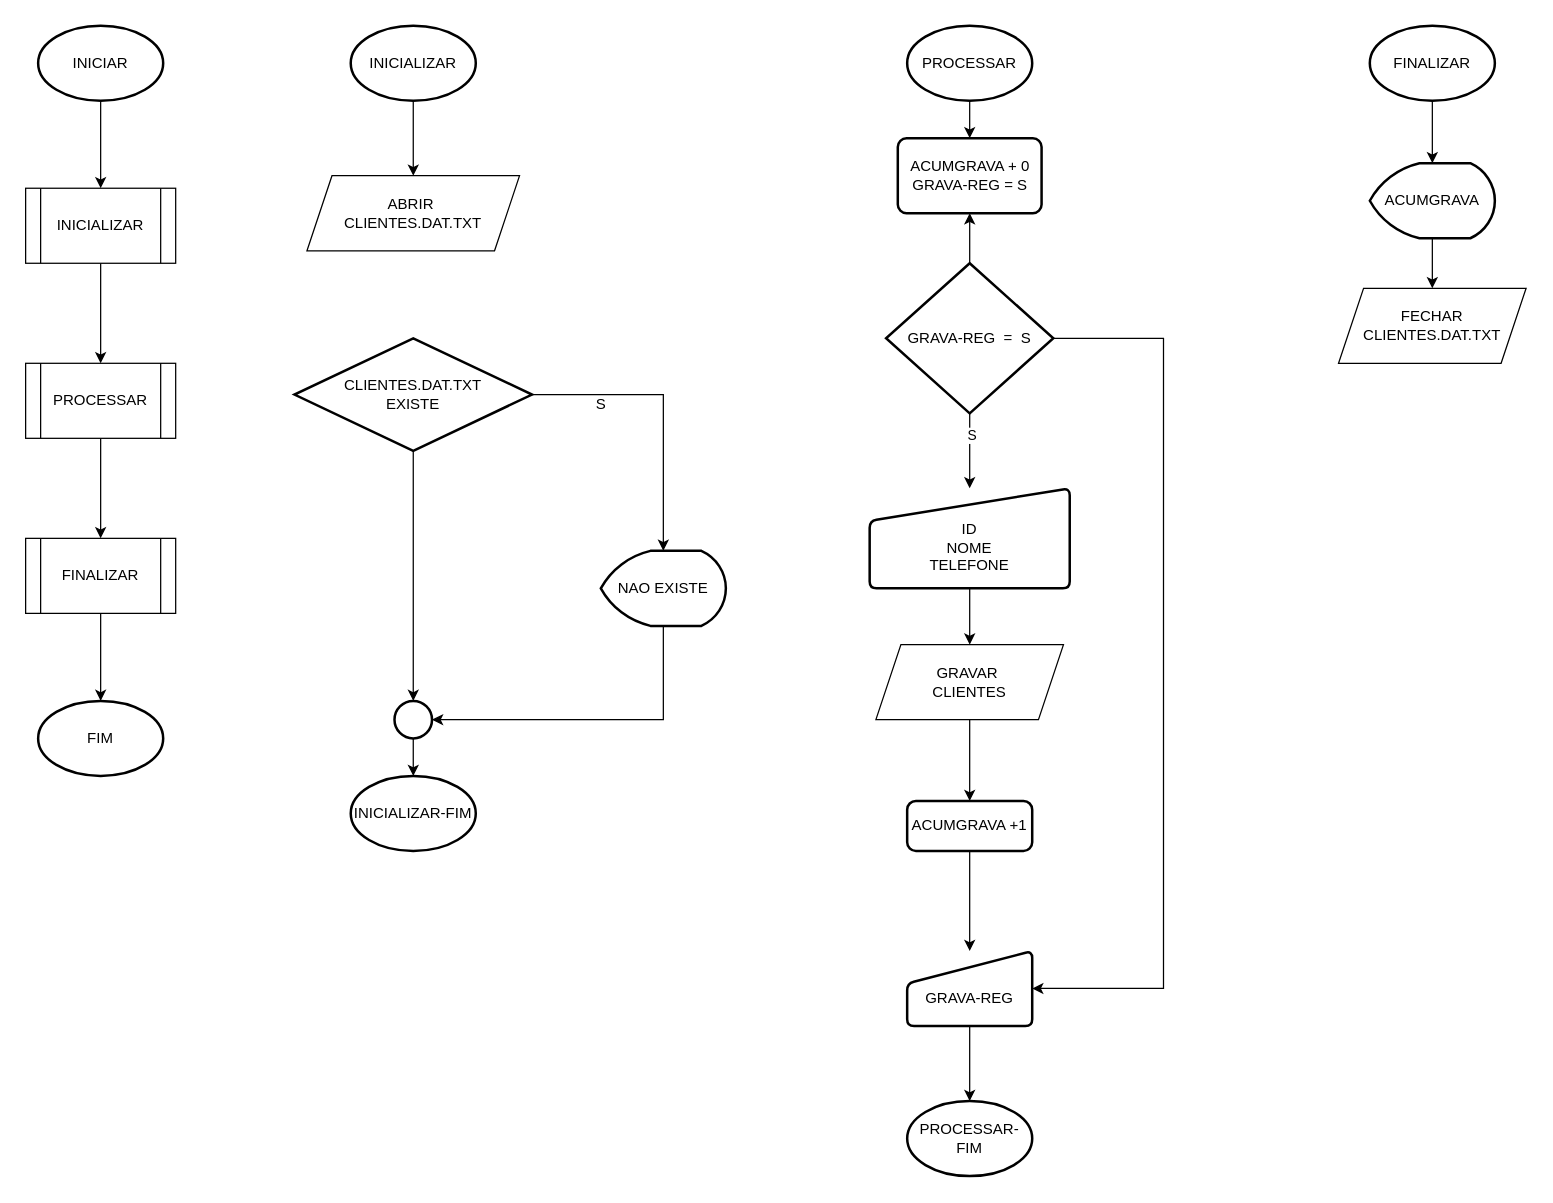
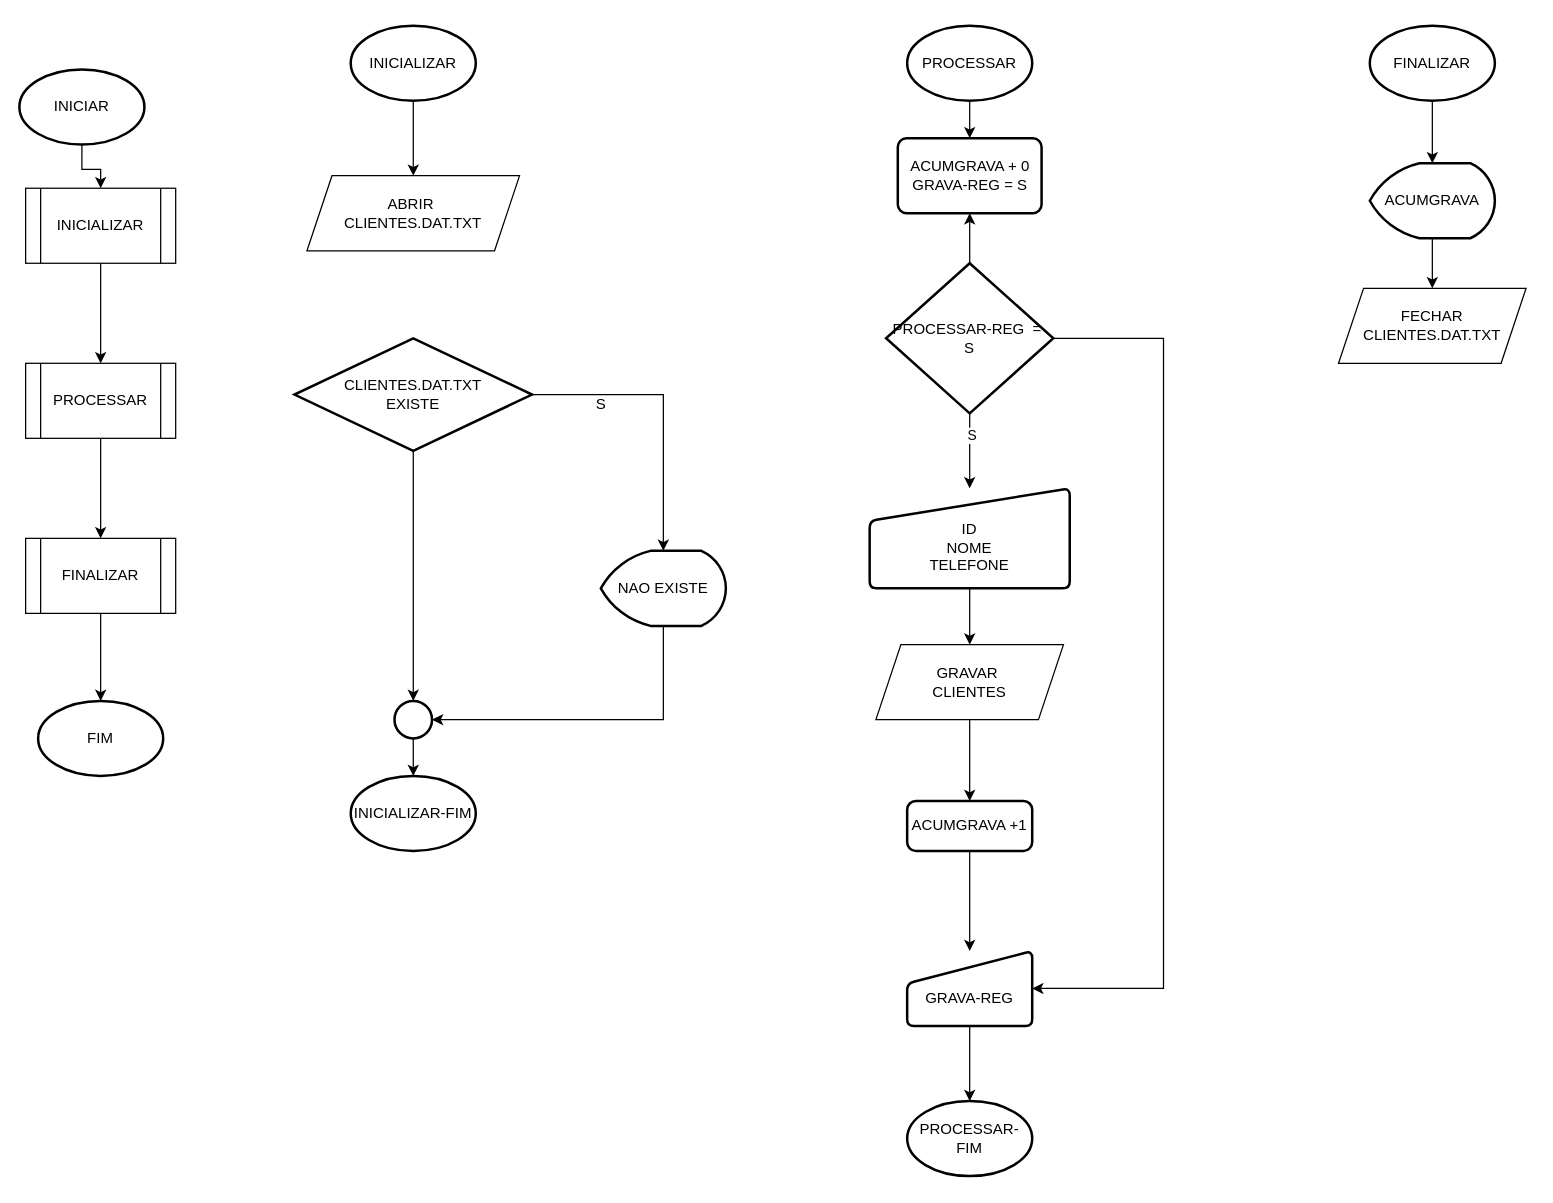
  <mxCell id="0" />
  <mxCell id="1" parent="0" />
  <mxCell id="2" value="" style="edgeStyle=orthogonalEdgeStyle;rounded=0;orthogonalLoop=1;jettySize=auto;html=1;" parent="1" source="3" target="9" edge="1"><mxGeometry relative="1" as="geometry" /></mxCell>
- <mxCell id="3" value="INICIAR" style="strokeWidth=2;html=1;shape=mxgraph.flowchart.start_1;whiteSpace=wrap;" parent="1" vertex="1"><mxGeometry x="30" y="20" width="100" height="60" as="geometry" /></mxCell>
+ <mxCell id="3" value="INICIAR" style="strokeWidth=2;html=1;shape=mxgraph.flowchart.start_1;whiteSpace=wrap;" parent="1" vertex="1"><mxGeometry x="15" y="55" width="100" height="60" as="geometry" /></mxCell>
  <mxCell id="4" value="" style="edgeStyle=orthogonalEdgeStyle;rounded=0;orthogonalLoop=1;jettySize=auto;html=1;" parent="1" source="5" target="7" edge="1"><mxGeometry relative="1" as="geometry" /></mxCell>
  <mxCell id="5" value="PROCESSAR" style="shape=process;whiteSpace=wrap;html=1;backgroundOutline=1;" parent="1" vertex="1"><mxGeometry x="20" y="290" width="120" height="60" as="geometry" /></mxCell>
  <mxCell id="6" value="" style="edgeStyle=orthogonalEdgeStyle;rounded=0;orthogonalLoop=1;jettySize=auto;html=1;" parent="1" source="7" target="10" edge="1"><mxGeometry relative="1" as="geometry" /></mxCell>
  <mxCell id="7" value="FINALIZAR" style="shape=process;whiteSpace=wrap;html=1;backgroundOutline=1;" parent="1" vertex="1"><mxGeometry x="20" y="430" width="120" height="60" as="geometry" /></mxCell>
  <mxCell id="8" value="" style="edgeStyle=orthogonalEdgeStyle;rounded=0;orthogonalLoop=1;jettySize=auto;html=1;" parent="1" source="9" target="5" edge="1"><mxGeometry relative="1" as="geometry" /></mxCell>
  <mxCell id="9" value="INICIALIZAR" style="shape=process;whiteSpace=wrap;html=1;backgroundOutline=1;" parent="1" vertex="1"><mxGeometry x="20" y="150" width="120" height="60" as="geometry" /></mxCell>
  <mxCell id="10" value="FIM" style="strokeWidth=2;html=1;shape=mxgraph.flowchart.start_1;whiteSpace=wrap;" parent="1" vertex="1"><mxGeometry x="30" y="560" width="100" height="60" as="geometry" /></mxCell>
  <mxCell id="11" value="" style="edgeStyle=orthogonalEdgeStyle;rounded=0;orthogonalLoop=1;jettySize=auto;html=1;" parent="1" source="12" target="14" edge="1"><mxGeometry relative="1" as="geometry" /></mxCell>
  <mxCell id="12" value="INICIALIZAR" style="strokeWidth=2;html=1;shape=mxgraph.flowchart.start_1;whiteSpace=wrap;" parent="1" vertex="1"><mxGeometry x="280" y="20" width="100" height="60" as="geometry" /></mxCell>
  <mxCell id="13" value="INICIALIZAR-FIM" style="strokeWidth=2;html=1;shape=mxgraph.flowchart.start_1;whiteSpace=wrap;" parent="1" vertex="1"><mxGeometry x="280" y="620" width="100" height="60" as="geometry" /></mxCell>
  <mxCell id="14" value="ABRIR&amp;nbsp;&lt;br&gt;CLIENTES.DAT.TXT" style="shape=parallelogram;perimeter=parallelogramPerimeter;whiteSpace=wrap;html=1;fixedSize=1;" parent="1" vertex="1"><mxGeometry x="245" y="140" width="170" height="60" as="geometry" /></mxCell>
  <mxCell id="15" value="CLIENTES.DAT.TXT&lt;div&gt;EXISTE&lt;/div&gt;" style="strokeWidth=2;html=1;shape=mxgraph.flowchart.decision;whiteSpace=wrap;" parent="1" vertex="1"><mxGeometry x="235" y="270" width="190" height="90" as="geometry" /></mxCell>
  <mxCell id="16" value="" style="edgeStyle=orthogonalEdgeStyle;rounded=0;orthogonalLoop=1;jettySize=auto;html=1;" parent="1" source="17" target="13" edge="1"><mxGeometry relative="1" as="geometry" /></mxCell>
  <mxCell id="17" value="" style="strokeWidth=2;html=1;shape=mxgraph.flowchart.start_2;whiteSpace=wrap;" parent="1" vertex="1"><mxGeometry x="315" y="560" width="30" height="30" as="geometry" /></mxCell>
  <mxCell id="18" style="edgeStyle=orthogonalEdgeStyle;rounded=0;orthogonalLoop=1;jettySize=auto;html=1;exitX=0.5;exitY=1;exitDx=0;exitDy=0;exitPerimeter=0;entryX=0.5;entryY=0;entryDx=0;entryDy=0;" edge="1" parent="1" source="19" target="38"><mxGeometry relative="1" as="geometry" /></mxCell>
  <mxCell id="19" value="PROCESSAR" style="strokeWidth=2;html=1;shape=mxgraph.flowchart.start_1;whiteSpace=wrap;" parent="1" vertex="1"><mxGeometry x="725" y="20" width="100" height="60" as="geometry" /></mxCell>
  <mxCell id="20" value="" style="edgeStyle=orthogonalEdgeStyle;rounded=0;orthogonalLoop=1;jettySize=auto;html=1;" edge="1" parent="1" source="21" target="42"><mxGeometry relative="1" as="geometry" /></mxCell>
  <mxCell id="21" value="GRAVAR&amp;nbsp;&lt;div&gt;CLIENTES&lt;/div&gt;" style="shape=parallelogram;perimeter=parallelogramPerimeter;whiteSpace=wrap;html=1;fixedSize=1;" parent="1" vertex="1"><mxGeometry x="700" y="515" width="150" height="60" as="geometry" /></mxCell>
  <mxCell id="22" value="PROCESSAR-FIM" style="strokeWidth=2;html=1;shape=mxgraph.flowchart.start_1;whiteSpace=wrap;" parent="1" vertex="1"><mxGeometry x="725.01" y="880" width="100" height="60" as="geometry" /></mxCell>
  <mxCell id="23" value="" style="edgeStyle=orthogonalEdgeStyle;rounded=0;orthogonalLoop=1;jettySize=auto;html=1;" edge="1" parent="1" source="24" target="44"><mxGeometry relative="1" as="geometry" /></mxCell>
  <mxCell id="24" value="FINALIZAR" style="strokeWidth=2;html=1;shape=mxgraph.flowchart.start_1;whiteSpace=wrap;" parent="1" vertex="1"><mxGeometry x="1095" y="20" width="100" height="60" as="geometry" /></mxCell>
  <mxCell id="25" value="FECHAR&lt;div&gt;CLIENTES.DAT.TXT&lt;/div&gt;" style="shape=parallelogram;perimeter=parallelogramPerimeter;whiteSpace=wrap;html=1;fixedSize=1;" parent="1" vertex="1"><mxGeometry x="1070" y="230" width="150" height="60" as="geometry" /></mxCell>
  <mxCell id="26" value="NAO EXISTE" style="strokeWidth=2;html=1;shape=mxgraph.flowchart.display;whiteSpace=wrap;" parent="1" vertex="1"><mxGeometry x="480" y="440" width="100" height="60" as="geometry" /></mxCell>
  <mxCell id="27" value="S" style="text;html=1;align=center;verticalAlign=middle;resizable=0;points=[];autosize=1;strokeColor=none;fillColor=none;" parent="1" vertex="1"><mxGeometry x="465" y="308" width="30" height="30" as="geometry" /></mxCell>
  <mxCell id="28" style="edgeStyle=orthogonalEdgeStyle;rounded=0;orthogonalLoop=1;jettySize=auto;html=1;exitX=0.5;exitY=1;exitDx=0;exitDy=0;exitPerimeter=0;entryX=0.5;entryY=0;entryDx=0;entryDy=0;" parent="1" source="31" target="33" edge="1"><mxGeometry relative="1" as="geometry" /></mxCell>
  <mxCell id="29" value="S" style="edgeLabel;html=1;align=center;verticalAlign=middle;resizable=0;points=[];" parent="28" vertex="1" connectable="0"><mxGeometry x="-0.45" y="1" relative="1" as="geometry"><mxPoint as="offset" /></mxGeometry></mxCell>
  <mxCell id="30" style="edgeStyle=orthogonalEdgeStyle;rounded=0;orthogonalLoop=1;jettySize=auto;html=1;exitX=0.5;exitY=0;exitDx=0;exitDy=0;exitPerimeter=0;entryX=0.5;entryY=1;entryDx=0;entryDy=0;" edge="1" parent="1" source="31" target="38"><mxGeometry relative="1" as="geometry" /></mxCell>
- <mxCell id="31" value="GRAVA-REG&amp;nbsp; =&amp;nbsp; S" style="strokeWidth=2;html=1;shape=mxgraph.flowchart.decision;whiteSpace=wrap;" parent="1" vertex="1"><mxGeometry x="708.14" y="210" width="133.75" height="120" as="geometry" /></mxCell>
+ <mxCell id="31" value="PROCESSAR-REG&amp;nbsp; =&amp;nbsp; S" style="strokeWidth=2;html=1;shape=mxgraph.flowchart.decision;whiteSpace=wrap;" parent="1" vertex="1"><mxGeometry x="708.14" y="210" width="133.75" height="120" as="geometry" /></mxCell>
  <mxCell id="32" value="" style="edgeStyle=orthogonalEdgeStyle;rounded=0;orthogonalLoop=1;jettySize=auto;html=1;" parent="1" source="33" target="21" edge="1"><mxGeometry relative="1" as="geometry" /></mxCell>
  <mxCell id="33" value="&lt;div&gt;&lt;br&gt;&lt;/div&gt;&lt;div&gt;ID&lt;/div&gt;&lt;div&gt;NOME&lt;/div&gt;&lt;div&gt;TELEFONE&lt;/div&gt;" style="html=1;strokeWidth=2;shape=manualInput;whiteSpace=wrap;rounded=1;size=26;arcSize=11;" parent="1" vertex="1"><mxGeometry x="695.01" y="390" width="160" height="80" as="geometry" /></mxCell>
  <mxCell id="34" value="&lt;div&gt;&lt;br&gt;&lt;/div&gt;GRAVA-REG" style="html=1;strokeWidth=2;shape=manualInput;whiteSpace=wrap;rounded=1;size=26;arcSize=11;" parent="1" vertex="1"><mxGeometry x="725" y="760" width="100" height="60" as="geometry" /></mxCell>
  <mxCell id="35" style="edgeStyle=orthogonalEdgeStyle;rounded=0;orthogonalLoop=1;jettySize=auto;html=1;entryX=0.5;entryY=0;entryDx=0;entryDy=0;entryPerimeter=0;" edge="1" parent="1" source="15" target="26"><mxGeometry relative="1" as="geometry" /></mxCell>
  <mxCell id="36" style="edgeStyle=orthogonalEdgeStyle;rounded=0;orthogonalLoop=1;jettySize=auto;html=1;exitX=0.5;exitY=1;exitDx=0;exitDy=0;exitPerimeter=0;entryX=1;entryY=0.5;entryDx=0;entryDy=0;entryPerimeter=0;" edge="1" parent="1" source="26" target="17"><mxGeometry relative="1" as="geometry" /></mxCell>
  <mxCell id="37" style="edgeStyle=orthogonalEdgeStyle;rounded=0;orthogonalLoop=1;jettySize=auto;html=1;exitX=0.5;exitY=1;exitDx=0;exitDy=0;exitPerimeter=0;entryX=0.5;entryY=0;entryDx=0;entryDy=0;entryPerimeter=0;" edge="1" parent="1" source="15" target="17"><mxGeometry relative="1" as="geometry" /></mxCell>
  <mxCell id="38" value="&lt;div&gt;ACUMGRAVA + 0&lt;/div&gt;GRAVA-REG = S" style="rounded=1;whiteSpace=wrap;html=1;absoluteArcSize=1;arcSize=14;strokeWidth=2;" vertex="1" parent="1"><mxGeometry x="717.51" y="110" width="114.99" height="60" as="geometry" /></mxCell>
  <mxCell id="39" style="edgeStyle=orthogonalEdgeStyle;rounded=0;orthogonalLoop=1;jettySize=auto;html=1;exitX=0.5;exitY=1;exitDx=0;exitDy=0;entryX=0.5;entryY=0;entryDx=0;entryDy=0;entryPerimeter=0;" edge="1" parent="1" source="34" target="22"><mxGeometry relative="1" as="geometry" /></mxCell>
  <mxCell id="40" style="edgeStyle=orthogonalEdgeStyle;rounded=0;orthogonalLoop=1;jettySize=auto;html=1;exitX=1;exitY=0.5;exitDx=0;exitDy=0;exitPerimeter=0;entryX=1;entryY=0.5;entryDx=0;entryDy=0;" edge="1" parent="1" source="31" target="34"><mxGeometry relative="1" as="geometry"><Array as="points"><mxPoint x="930" y="270" /><mxPoint x="930" y="790" /></Array></mxGeometry></mxCell>
  <mxCell id="41" value="" style="edgeStyle=orthogonalEdgeStyle;rounded=0;orthogonalLoop=1;jettySize=auto;html=1;" edge="1" parent="1" source="42" target="34"><mxGeometry relative="1" as="geometry" /></mxCell>
  <mxCell id="42" value="ACUMGRAVA +1" style="rounded=1;whiteSpace=wrap;html=1;absoluteArcSize=1;arcSize=14;strokeWidth=2;" vertex="1" parent="1"><mxGeometry x="725" y="640" width="100" height="40" as="geometry" /></mxCell>
  <mxCell id="43" value="" style="edgeStyle=orthogonalEdgeStyle;rounded=0;orthogonalLoop=1;jettySize=auto;html=1;" edge="1" parent="1" source="44" target="25"><mxGeometry relative="1" as="geometry" /></mxCell>
  <mxCell id="44" value="ACUMGRAVA" style="strokeWidth=2;html=1;shape=mxgraph.flowchart.display;whiteSpace=wrap;" vertex="1" parent="1"><mxGeometry x="1095" y="130" width="100" height="60" as="geometry" /></mxCell>
